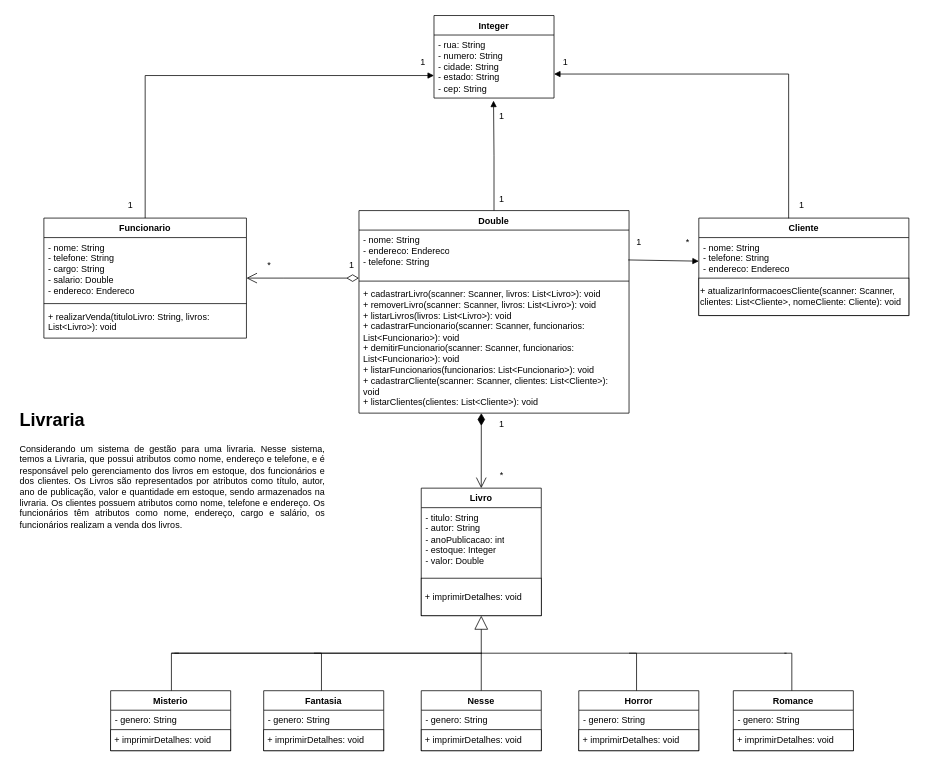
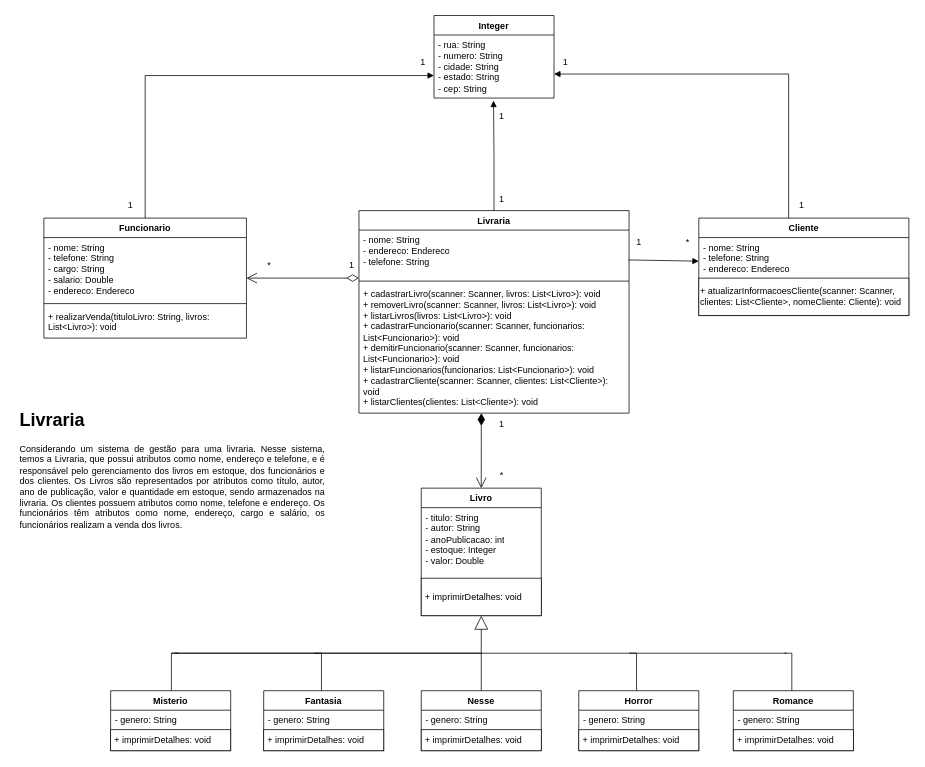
  <mxCell id="0" />
  <mxCell id="1" parent="0" />
  <mxCell id="2" value="Livro" style="swimlane;fontStyle=1;align=center;verticalAlign=top;childLayout=stackLayout;horizontal=1;startSize=26;horizontalStack=0;resizeParent=1;resizeParentMax=0;resizeLast=0;collapsible=1;marginBottom=0;whiteSpace=wrap;html=1;" parent="1" vertex="1"><mxGeometry x="561" y="650" width="160" height="170" as="geometry" /></mxCell>
  <mxCell id="3" value="- titulo: String&lt;br&gt;- autor: String&lt;br&gt;- anoPublicacao: int&lt;br&gt;- estoque: Integer&lt;br&gt;- valor: Double" style="text;strokeColor=none;fillColor=none;align=left;verticalAlign=top;spacingLeft=4;spacingRight=4;overflow=hidden;rotatable=0;points=[[0,0.5],[1,0.5]];portConstraint=eastwest;whiteSpace=wrap;html=1;" parent="2" vertex="1"><mxGeometry y="26" width="160" height="94" as="geometry" /></mxCell>
  <mxCell id="4" value="&amp;nbsp;+ imprimirDetalhes: void" style="html=1;whiteSpace=wrap;align=left;" parent="2" vertex="1"><mxGeometry y="120" width="160" height="50" as="geometry" /></mxCell>
  <mxCell id="5" value="Cliente" style="swimlane;fontStyle=1;align=center;verticalAlign=top;childLayout=stackLayout;horizontal=1;startSize=26;horizontalStack=0;resizeParent=1;resizeParentMax=0;resizeLast=0;collapsible=1;marginBottom=0;whiteSpace=wrap;html=1;" parent="1" vertex="1"><mxGeometry x="931" y="290" width="280" height="130" as="geometry" /></mxCell>
  <mxCell id="6" value="- nome: String&lt;br&gt;- telefone: String&lt;br&gt;- endereco: Endereco" style="text;strokeColor=none;fillColor=none;align=left;verticalAlign=top;spacingLeft=4;spacingRight=4;overflow=hidden;rotatable=0;points=[[0,0.5],[1,0.5]];portConstraint=eastwest;whiteSpace=wrap;html=1;" parent="5" vertex="1"><mxGeometry y="26" width="280" height="54" as="geometry" /></mxCell>
  <mxCell id="7" value="+&amp;nbsp;atualizarInformacoesCliente(scanner: Scanner, clientes: List&amp;lt;Cliente&amp;gt;, nomeCliente: Cliente): void" style="html=1;whiteSpace=wrap;align=left;" vertex="1" parent="5"><mxGeometry y="80" width="280" height="50" as="geometry" /></mxCell>
  <mxCell id="8" value="Funcionario" style="swimlane;fontStyle=1;align=center;verticalAlign=top;childLayout=stackLayout;horizontal=1;startSize=26;horizontalStack=0;resizeParent=1;resizeParentMax=0;resizeLast=0;collapsible=1;marginBottom=0;whiteSpace=wrap;html=1;" parent="1" vertex="1"><mxGeometry x="58" y="290" width="270" height="160" as="geometry" /></mxCell>
  <mxCell id="9" value="- nome: String&lt;br&gt;- telefone: String&lt;br&gt;- cargo: String&lt;br&gt;- salario: Double&lt;br&gt;- endereco: Endereco" style="text;strokeColor=none;fillColor=none;align=left;verticalAlign=top;spacingLeft=4;spacingRight=4;overflow=hidden;rotatable=0;points=[[0,0.5],[1,0.5]];portConstraint=eastwest;whiteSpace=wrap;html=1;" parent="8" vertex="1"><mxGeometry y="26" width="270" height="84" as="geometry" /></mxCell>
  <mxCell id="10" value="" style="line;strokeWidth=1;fillColor=none;align=left;verticalAlign=middle;spacingTop=-1;spacingLeft=3;spacingRight=3;rotatable=0;labelPosition=right;points=[];portConstraint=eastwest;strokeColor=inherit;" parent="8" vertex="1"><mxGeometry y="110" width="270" height="8" as="geometry" /></mxCell>
  <mxCell id="11" value="+ realizarVenda(tituloLivro: String, livros: List&amp;lt;Livro&amp;gt;): void" style="text;strokeColor=none;fillColor=none;align=left;verticalAlign=top;spacingLeft=4;spacingRight=4;overflow=hidden;rotatable=0;points=[[0,0.5],[1,0.5]];portConstraint=eastwest;whiteSpace=wrap;html=1;" parent="8" vertex="1"><mxGeometry y="118" width="270" height="42" as="geometry" /></mxCell>
  <mxCell id="12" value="Nesse" style="swimlane;fontStyle=1;align=center;verticalAlign=top;childLayout=stackLayout;horizontal=1;startSize=26;horizontalStack=0;resizeParent=1;resizeParentMax=0;resizeLast=0;collapsible=1;marginBottom=0;whiteSpace=wrap;html=1;" parent="1" vertex="1"><mxGeometry x="561" y="920" width="160" height="80" as="geometry" /></mxCell>
  <mxCell id="13" value="- genero: String" style="text;strokeColor=none;fillColor=none;align=left;verticalAlign=top;spacingLeft=4;spacingRight=4;overflow=hidden;rotatable=0;points=[[0,0.5],[1,0.5]];portConstraint=eastwest;whiteSpace=wrap;html=1;" parent="12" vertex="1"><mxGeometry y="26" width="160" height="26" as="geometry" /></mxCell>
  <mxCell id="14" value="&amp;nbsp;+ imprimirDetalhes: void" style="html=1;whiteSpace=wrap;align=left;" parent="12" vertex="1"><mxGeometry y="52" width="160" height="28" as="geometry" /></mxCell>
  <mxCell id="15" value="Fantasia" style="swimlane;fontStyle=1;align=center;verticalAlign=top;childLayout=stackLayout;horizontal=1;startSize=26;horizontalStack=0;resizeParent=1;resizeParentMax=0;resizeLast=0;collapsible=1;marginBottom=0;whiteSpace=wrap;html=1;" parent="1" vertex="1"><mxGeometry x="351" y="920" width="160" height="80" as="geometry" /></mxCell>
  <mxCell id="16" value="- genero: String" style="text;strokeColor=none;fillColor=none;align=left;verticalAlign=top;spacingLeft=4;spacingRight=4;overflow=hidden;rotatable=0;points=[[0,0.5],[1,0.5]];portConstraint=eastwest;whiteSpace=wrap;html=1;" parent="15" vertex="1"><mxGeometry y="26" width="160" height="26" as="geometry" /></mxCell>
  <mxCell id="17" value="&amp;nbsp;+ imprimirDetalhes: void" style="html=1;whiteSpace=wrap;align=left;" parent="15" vertex="1"><mxGeometry y="52" width="160" height="28" as="geometry" /></mxCell>
  <mxCell id="18" value="Horror" style="swimlane;fontStyle=1;align=center;verticalAlign=top;childLayout=stackLayout;horizontal=1;startSize=26;horizontalStack=0;resizeParent=1;resizeParentMax=0;resizeLast=0;collapsible=1;marginBottom=0;whiteSpace=wrap;html=1;" parent="1" vertex="1"><mxGeometry x="771" y="920" width="160" height="80" as="geometry" /></mxCell>
  <mxCell id="19" value="- genero: String" style="text;strokeColor=none;fillColor=none;align=left;verticalAlign=top;spacingLeft=4;spacingRight=4;overflow=hidden;rotatable=0;points=[[0,0.5],[1,0.5]];portConstraint=eastwest;whiteSpace=wrap;html=1;" parent="18" vertex="1"><mxGeometry y="26" width="160" height="26" as="geometry" /></mxCell>
  <mxCell id="20" value="&amp;nbsp;+ imprimirDetalhes: void" style="html=1;whiteSpace=wrap;align=left;" parent="18" vertex="1"><mxGeometry y="52" width="160" height="28" as="geometry" /></mxCell>
- <mxCell id="21" value="Double" style="swimlane;fontStyle=1;align=center;verticalAlign=top;childLayout=stackLayout;horizontal=1;startSize=26;horizontalStack=0;resizeParent=1;resizeParentMax=0;resizeLast=0;collapsible=1;marginBottom=0;whiteSpace=wrap;html=1;" parent="1" vertex="1"><mxGeometry x="478" y="280" width="360" height="270" as="geometry" /></mxCell>
+ <mxCell id="21" value="Livraria" style="swimlane;fontStyle=1;align=center;verticalAlign=top;childLayout=stackLayout;horizontal=1;startSize=26;horizontalStack=0;resizeParent=1;resizeParentMax=0;resizeLast=0;collapsible=1;marginBottom=0;whiteSpace=wrap;html=1;" parent="1" vertex="1"><mxGeometry x="478" y="280" width="360" height="270" as="geometry" /></mxCell>
  <mxCell id="22" value="- nome: String&lt;br&gt;- endereco: Endereco&lt;br&gt;- telefone: String&lt;br&gt;" style="text;strokeColor=none;fillColor=none;align=left;verticalAlign=top;spacingLeft=4;spacingRight=4;overflow=hidden;rotatable=0;points=[[0,0.5],[1,0.5]];portConstraint=eastwest;whiteSpace=wrap;html=1;" parent="21" vertex="1"><mxGeometry y="26" width="360" height="64" as="geometry" /></mxCell>
  <mxCell id="23" value="" style="line;strokeWidth=1;fillColor=none;align=left;verticalAlign=middle;spacingTop=-1;spacingLeft=3;spacingRight=3;rotatable=0;labelPosition=right;points=[];portConstraint=eastwest;strokeColor=inherit;" parent="21" vertex="1"><mxGeometry y="90" width="360" height="8" as="geometry" /></mxCell>
  <mxCell id="24" value="&lt;div&gt;+ cadastrarLivro(scanner: Scanner, livros: List&amp;lt;Livro&amp;gt;): void&lt;/div&gt;&lt;div&gt;+ removerLivro(scanner: Scanner, livros: List&amp;lt;Livro&amp;gt;): void&lt;/div&gt;&lt;div&gt;+ listarLivros(livros: List&amp;lt;Livro&amp;gt;): void&lt;/div&gt;&lt;div&gt;+ cadastrarFuncionario(scanner: Scanner, funcionarios: List&amp;lt;Funcionario&amp;gt;): void&lt;/div&gt;&lt;div&gt;+ demitirFuncionario(scanner: Scanner, funcionarios: List&amp;lt;Funcionario&amp;gt;): void&lt;/div&gt;&lt;div&gt;+ listarFuncionarios(funcionarios: List&amp;lt;Funcionario&amp;gt;): void&lt;/div&gt;&lt;div&gt;+ cadastrarCliente(scanner: Scanner, clientes: List&amp;lt;Cliente&amp;gt;): void&lt;/div&gt;&lt;div&gt;+ listarClientes(clientes: List&amp;lt;Cliente&amp;gt;): void&lt;/div&gt;" style="text;strokeColor=none;fillColor=none;align=left;verticalAlign=top;spacingLeft=4;spacingRight=4;overflow=hidden;rotatable=0;points=[[0,0.5],[1,0.5]];portConstraint=eastwest;whiteSpace=wrap;html=1;" parent="21" vertex="1"><mxGeometry y="98" width="360" height="172" as="geometry" /></mxCell>
  <mxCell id="25" value="Romance" style="swimlane;fontStyle=1;align=center;verticalAlign=top;childLayout=stackLayout;horizontal=1;startSize=26;horizontalStack=0;resizeParent=1;resizeParentMax=0;resizeLast=0;collapsible=1;marginBottom=0;whiteSpace=wrap;html=1;" parent="1" vertex="1"><mxGeometry x="977" y="920" width="160" height="80" as="geometry" /></mxCell>
  <mxCell id="26" value="- genero: String" style="text;strokeColor=none;fillColor=none;align=left;verticalAlign=top;spacingLeft=4;spacingRight=4;overflow=hidden;rotatable=0;points=[[0,0.5],[1,0.5]];portConstraint=eastwest;whiteSpace=wrap;html=1;" parent="25" vertex="1"><mxGeometry y="26" width="160" height="26" as="geometry" /></mxCell>
  <mxCell id="27" value="&amp;nbsp;+ imprimirDetalhes: void" style="html=1;whiteSpace=wrap;align=left;" parent="25" vertex="1"><mxGeometry y="52" width="160" height="28" as="geometry" /></mxCell>
  <mxCell id="28" value="Misterio" style="swimlane;fontStyle=1;align=center;verticalAlign=top;childLayout=stackLayout;horizontal=1;startSize=26;horizontalStack=0;resizeParent=1;resizeParentMax=0;resizeLast=0;collapsible=1;marginBottom=0;whiteSpace=wrap;html=1;" parent="1" vertex="1"><mxGeometry x="147" y="920" width="160" height="80" as="geometry" /></mxCell>
  <mxCell id="29" value="- genero: String" style="text;strokeColor=none;fillColor=none;align=left;verticalAlign=top;spacingLeft=4;spacingRight=4;overflow=hidden;rotatable=0;points=[[0,0.5],[1,0.5]];portConstraint=eastwest;whiteSpace=wrap;html=1;" parent="28" vertex="1"><mxGeometry y="26" width="160" height="26" as="geometry" /></mxCell>
  <mxCell id="30" value="&amp;nbsp;+ imprimirDetalhes: void" style="html=1;whiteSpace=wrap;align=left;" parent="28" vertex="1"><mxGeometry y="52" width="160" height="28" as="geometry" /></mxCell>
  <mxCell id="31" value="" style="endArrow=block;endSize=16;endFill=0;html=1;rounded=0;exitX=0.5;exitY=0;exitDx=0;exitDy=0;" parent="1" source="12" edge="1"><mxGeometry width="160" relative="1" as="geometry"><mxPoint x="468" y="860" as="sourcePoint" /><mxPoint x="641" y="820" as="targetPoint" /></mxGeometry></mxCell>
  <mxCell id="32" value="" style="endArrow=none;html=1;edgeStyle=orthogonalEdgeStyle;rounded=0;" parent="1" edge="1"><mxGeometry relative="1" as="geometry"><mxPoint y="870" as="sourcePoint" x="228" /><mxPoint x="638" y="870" as="targetPoint" /></mxGeometry></mxCell>
  <mxCell id="33" value="" style="endArrow=none;html=1;edgeStyle=orthogonalEdgeStyle;rounded=0;" parent="1" edge="1"><mxGeometry relative="1" as="geometry"><mxPoint x="232" y="870" as="sourcePoint" /><mxPoint x="642" y="870" as="targetPoint" /></mxGeometry></mxCell>
  <mxCell id="34" value="" style="endArrow=none;html=1;edgeStyle=orthogonalEdgeStyle;rounded=0;" parent="1" edge="1"><mxGeometry relative="1" as="geometry"><mxPoint x="638" y="870" as="sourcePoint" /><mxPoint x="1048" y="870" as="targetPoint" /></mxGeometry></mxCell>
  <mxCell id="35" value="" style="endArrow=none;html=1;edgeStyle=orthogonalEdgeStyle;rounded=0;" parent="1" edge="1"><mxGeometry relative="1" as="geometry"><mxPoint x="1045" y="870" as="sourcePoint" /><mxPoint x="1055" y="920" as="targetPoint" /><Array as="points"><mxPoint x="1055" y="870" /></Array></mxGeometry></mxCell>
  <mxCell id="36" value="" style="endArrow=none;html=1;edgeStyle=orthogonalEdgeStyle;rounded=0;" parent="1" edge="1"><mxGeometry relative="1" as="geometry"><mxPoint x="838" y="870" as="sourcePoint" /><mxPoint x="848" y="920" as="targetPoint" /><Array as="points"><mxPoint x="848" y="870" /></Array></mxGeometry></mxCell>
  <mxCell id="37" value="" style="endArrow=none;html=1;edgeStyle=orthogonalEdgeStyle;rounded=0;" parent="1" edge="1"><mxGeometry relative="1" as="geometry"><mxPoint x="418" y="870" as="sourcePoint" /><mxPoint x="428" y="920" as="targetPoint" /><Array as="points"><mxPoint x="428" y="870" /></Array></mxGeometry></mxCell>
  <mxCell id="38" value="" style="endArrow=none;html=1;edgeStyle=orthogonalEdgeStyle;rounded=0;" parent="1" edge="1"><mxGeometry relative="1" as="geometry"><mxPoint x="238" y="870" as="sourcePoint" /><mxPoint y="920" as="targetPoint" x="228" /><Array as="points"><mxPoint y="870" x="228" /></Array></mxGeometry></mxCell>
  <mxCell id="39" value="" style="endArrow=block;endFill=1;html=1;align=left;verticalAlign=top;rounded=0;entryX=0;entryY=0.582;entryDx=0;entryDy=0;exitX=0.997;exitY=0.622;exitDx=0;exitDy=0;exitPerimeter=0;entryPerimeter=0;" parent="1" source="22" target="6" edge="1"><mxGeometry x="-1" relative="1" as="geometry"><mxPoint x="718" y="580" as="sourcePoint" /><mxPoint x="878" y="580" as="targetPoint" /></mxGeometry></mxCell>
  <mxCell id="40" value="" style="endArrow=open;html=1;endSize=12;startArrow=diamondThin;startSize=14;startFill=0;edgeStyle=orthogonalEdgeStyle;rounded=0;" parent="1" source="23" edge="1"><mxGeometry x="0.025" y="-47" relative="1" as="geometry"><mxPoint x="428" y="430" as="sourcePoint" /><mxPoint x="328" y="370" as="targetPoint" /><Array as="points"><mxPoint x="378" y="370" /><mxPoint x="378" y="370" /></Array><mxPoint as="offset" /></mxGeometry></mxCell>
  <mxCell id="41" value="" style="endArrow=open;html=1;endSize=12;startArrow=diamondThin;startSize=14;startFill=1;align=left;verticalAlign=bottom;rounded=0;exitX=0.453;exitY=1;exitDx=0;exitDy=0;exitPerimeter=0;entryX=0.5;entryY=0;entryDx=0;entryDy=0;" parent="1" source="24" target="2" edge="1"><mxGeometry x="-1" y="3" relative="1" as="geometry"><mxPoint x="608" y="610" as="sourcePoint" /><mxPoint x="698" y="610" as="targetPoint" /></mxGeometry></mxCell>
  <mxCell id="42" value="Integer" style="swimlane;fontStyle=1;align=center;verticalAlign=top;childLayout=stackLayout;horizontal=1;startSize=26;horizontalStack=0;resizeParent=1;resizeParentMax=0;resizeLast=0;collapsible=1;marginBottom=0;whiteSpace=wrap;html=1;" parent="1" vertex="1"><mxGeometry x="578" width="160" height="110" as="geometry" y="20" /></mxCell>
  <mxCell id="43" value="- rua: String&lt;br&gt;- numero: String&lt;br&gt;- cidade: String&lt;br&gt;- estado: String&lt;br&gt;- cep: String" style="text;strokeColor=none;fillColor=none;align=left;verticalAlign=top;spacingLeft=4;spacingRight=4;overflow=hidden;rotatable=0;points=[[0,0.5],[1,0.5]];portConstraint=eastwest;whiteSpace=wrap;html=1;" parent="42" vertex="1"><mxGeometry y="26" width="160" height="84" as="geometry" /></mxCell>
  <mxCell id="44" value="1" style="text;html=1;align=center;verticalAlign=middle;resizable=0;points=[];autosize=1;strokeColor=none;fillColor=none;" parent="1" vertex="1"><mxGeometry x="453" y="338" width="30" height="30" as="geometry" /></mxCell>
  <mxCell id="45" value="*" style="text;html=1;align=center;verticalAlign=middle;resizable=0;points=[];autosize=1;strokeColor=none;fillColor=none;" parent="1" vertex="1"><mxGeometry x="343" y="338" width="30" height="30" as="geometry" /></mxCell>
  <mxCell id="46" value="1" style="text;html=1;align=center;verticalAlign=middle;resizable=0;points=[];autosize=1;strokeColor=none;fillColor=none;" parent="1" vertex="1"><mxGeometry x="653" y="550" width="30" height="30" as="geometry" /></mxCell>
  <mxCell id="47" value="*" style="text;html=1;align=center;verticalAlign=middle;resizable=0;points=[];autosize=1;strokeColor=none;fillColor=none;" parent="1" vertex="1"><mxGeometry x="653" y="618" width="30" height="30" as="geometry" /></mxCell>
  <mxCell id="48" value="1" style="text;html=1;align=center;verticalAlign=middle;resizable=0;points=[];autosize=1;strokeColor=none;fillColor=none;" parent="1" vertex="1"><mxGeometry x="836" y="308" width="30" height="30" as="geometry" /></mxCell>
  <mxCell id="49" value="*" style="text;html=1;align=center;verticalAlign=middle;resizable=0;points=[];autosize=1;strokeColor=none;fillColor=none;" parent="1" vertex="1"><mxGeometry x="901" y="308" width="30" height="30" as="geometry" /></mxCell>
  <mxCell id="50" value="" style="html=1;verticalAlign=bottom;endArrow=block;edgeStyle=elbowEdgeStyle;elbow=vertical;curved=0;rounded=0;exitX=-0.075;exitY=1.077;exitDx=0;exitDy=0;exitPerimeter=0;entryX=1;entryY=0.619;entryDx=0;entryDy=0;entryPerimeter=0;" parent="1" source="52" edge="1" target="43"><mxGeometry width="80" relative="1" as="geometry"><mxPoint x="1048" y="307.6" as="sourcePoint" /><mxPoint x="768" y="98" as="targetPoint" /><Array as="points"><mxPoint x="923" y="98" /></Array></mxGeometry></mxCell>
  <mxCell id="51" value="1" style="text;html=1;align=center;verticalAlign=middle;resizable=0;points=[];autosize=1;strokeColor=none;fillColor=none;" parent="1" vertex="1"><mxGeometry x="738" y="68" width="30" height="30" as="geometry" /></mxCell>
  <mxCell id="52" value="1" style="text;html=1;align=center;verticalAlign=middle;resizable=0;points=[];autosize=1;strokeColor=none;fillColor=none;" parent="1" vertex="1"><mxGeometry x="1053" y="258" width="30" height="30" as="geometry" /></mxCell>
  <mxCell id="53" value="" style="html=1;verticalAlign=bottom;endArrow=block;edgeStyle=elbowEdgeStyle;elbow=vertical;curved=0;rounded=0;entryX=0.496;entryY=1.041;entryDx=0;entryDy=0;entryPerimeter=0;" parent="1" source="21" target="43" edge="1"><mxGeometry width="80" relative="1" as="geometry"><mxPoint x="688" y="310" as="sourcePoint" /><mxPoint x="635" y="170" as="targetPoint" /></mxGeometry></mxCell>
  <mxCell id="54" value="1" style="text;html=1;align=center;verticalAlign=middle;resizable=0;points=[];autosize=1;strokeColor=none;fillColor=none;" parent="1" vertex="1"><mxGeometry x="653" y="140" width="30" height="30" as="geometry" /></mxCell>
  <mxCell id="55" value="1" style="text;html=1;align=center;verticalAlign=middle;resizable=0;points=[];autosize=1;strokeColor=none;fillColor=none;" parent="1" vertex="1"><mxGeometry x="653" y="250" width="30" height="30" as="geometry" /></mxCell>
  <mxCell id="56" value="" style="html=1;verticalAlign=bottom;endArrow=block;edgeStyle=elbowEdgeStyle;elbow=vertical;curved=0;rounded=0;exitX=0.5;exitY=0;exitDx=0;exitDy=0;" parent="1" source="8" edge="1"><mxGeometry width="80" relative="1" as="geometry"><mxPoint x="408" y="360" as="sourcePoint" /><mxPoint x="578" y="100" as="targetPoint" /><Array as="points"><mxPoint x="378" y="100" /></Array></mxGeometry></mxCell>
  <mxCell id="57" value="1" style="text;html=1;align=center;verticalAlign=middle;resizable=0;points=[];autosize=1;strokeColor=none;fillColor=none;" parent="1" vertex="1"><mxGeometry x="548" y="68" width="30" height="30" as="geometry" /></mxCell>
  <mxCell id="58" value="1" style="text;html=1;align=center;verticalAlign=middle;resizable=0;points=[];autosize=1;strokeColor=none;fillColor=none;" parent="1" vertex="1"><mxGeometry x="158" y="258" width="30" height="30" as="geometry" /></mxCell>
  <mxCell id="59" value="&lt;h1 style=&quot;text-align: justify;&quot;&gt;Livraria&lt;/h1&gt;&lt;p style=&quot;text-align: justify;&quot;&gt;Considerando um sistema de gestão para uma livraria. Nesse sistema, temos a Livraria, que possui atributos como nome, endereço e telefone, e é responsável pelo gerenciamento dos livros em estoque, dos funcionários e dos clientes. Os Livros são representados por atributos como título, autor, ano de publicação, valor e quantidade em estoque, sendo armazenados na livraria. Os clientes possuem atributos como nome, telefone e endereço. Os funcionários têm atributos como nome, endereço, cargo e salário, os funcionários realizam a venda dos livros.&lt;br&gt;&lt;/p&gt;" style="text;html=1;strokeColor=none;fillColor=none;spacing=5;spacingTop=-20;whiteSpace=wrap;overflow=hidden;rounded=0;" parent="1" vertex="1"><mxGeometry x="20.5" y="540" width="415" height="210" as="geometry" /></mxCell>
